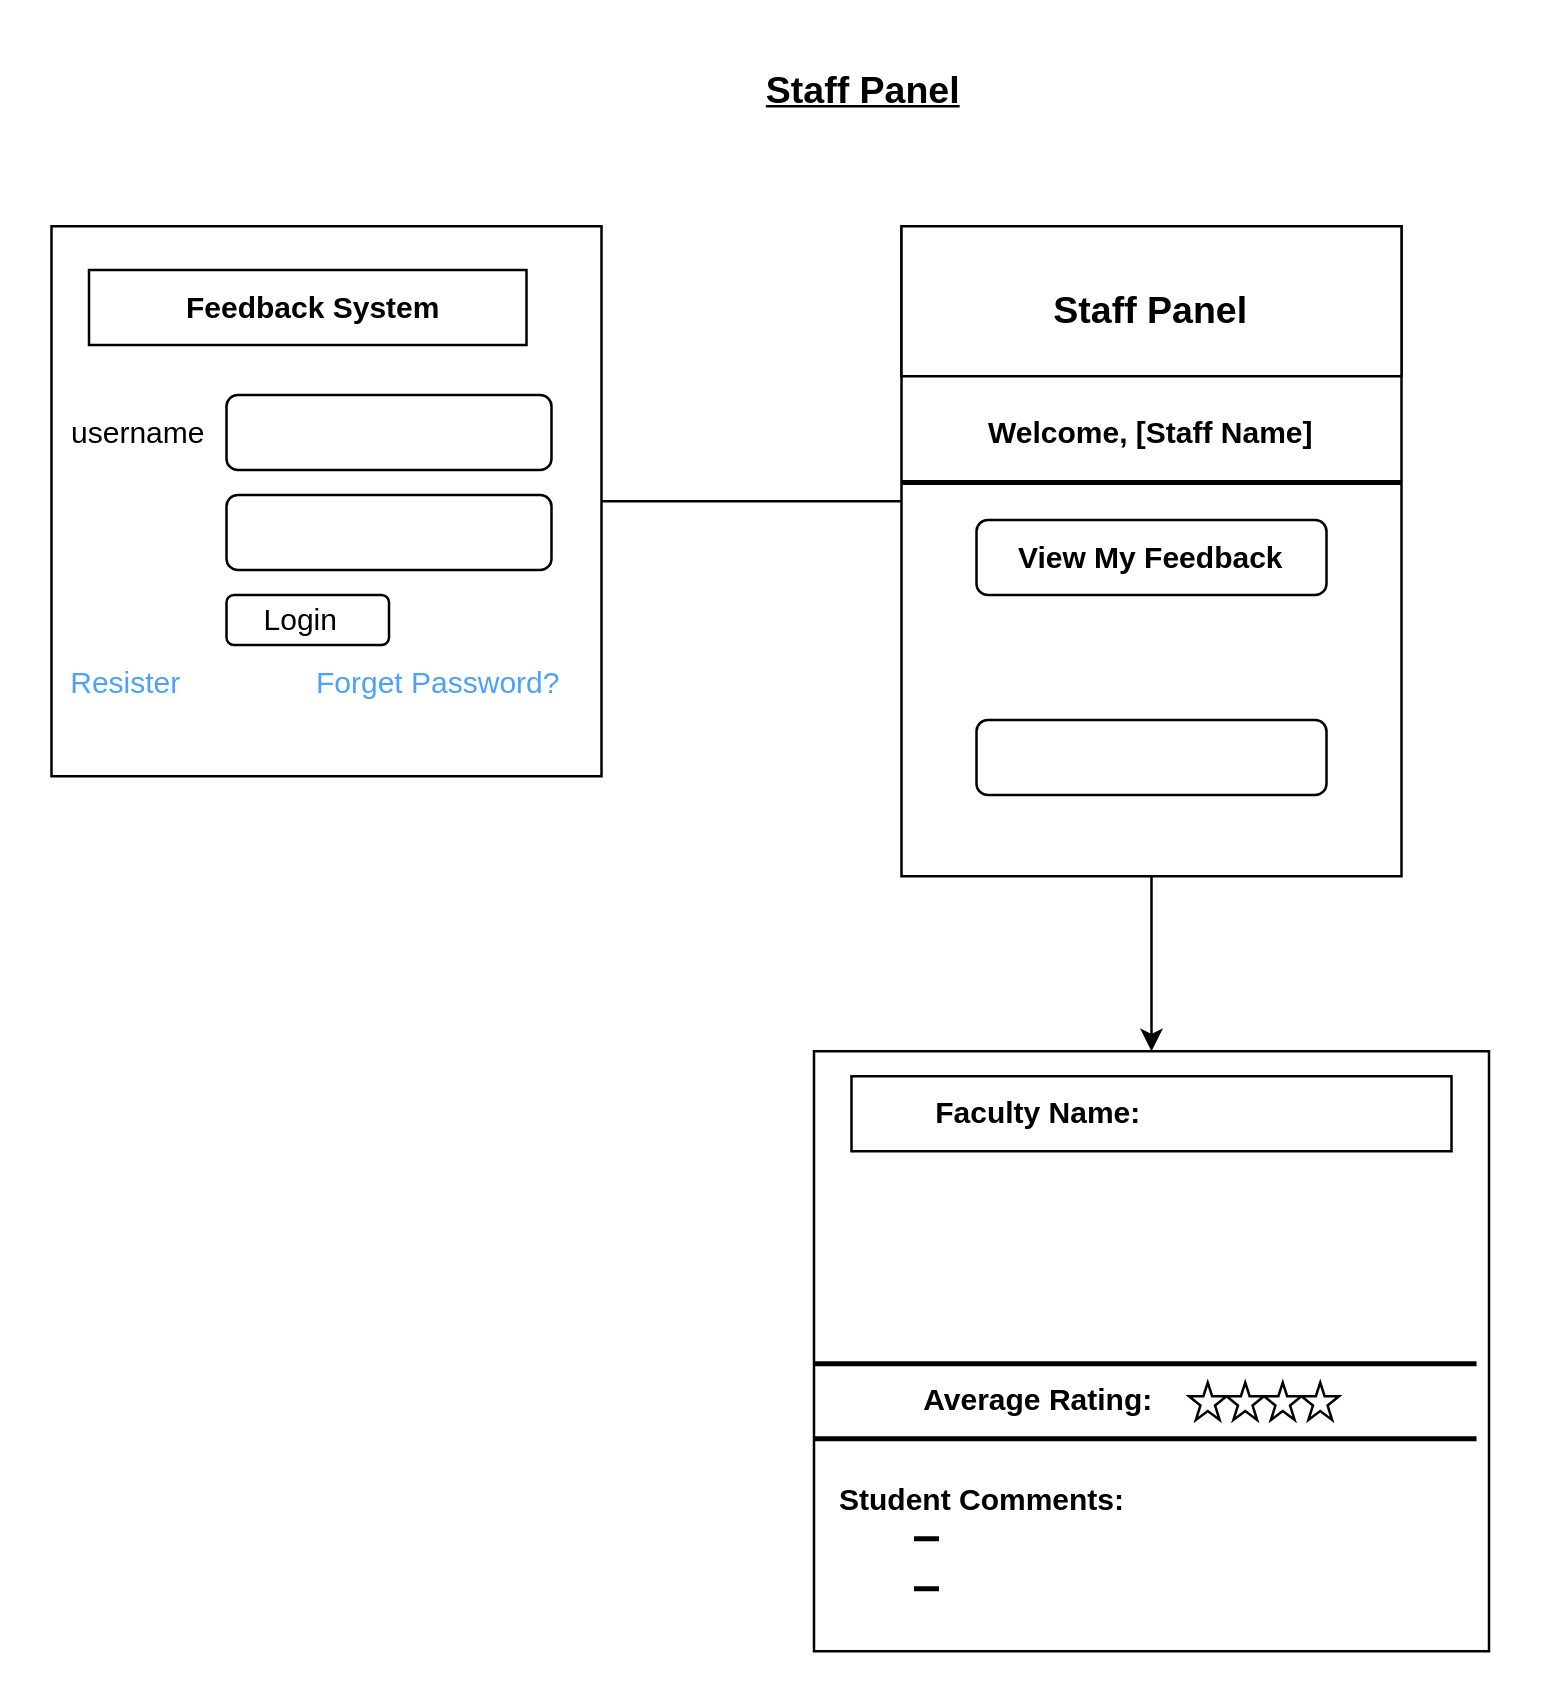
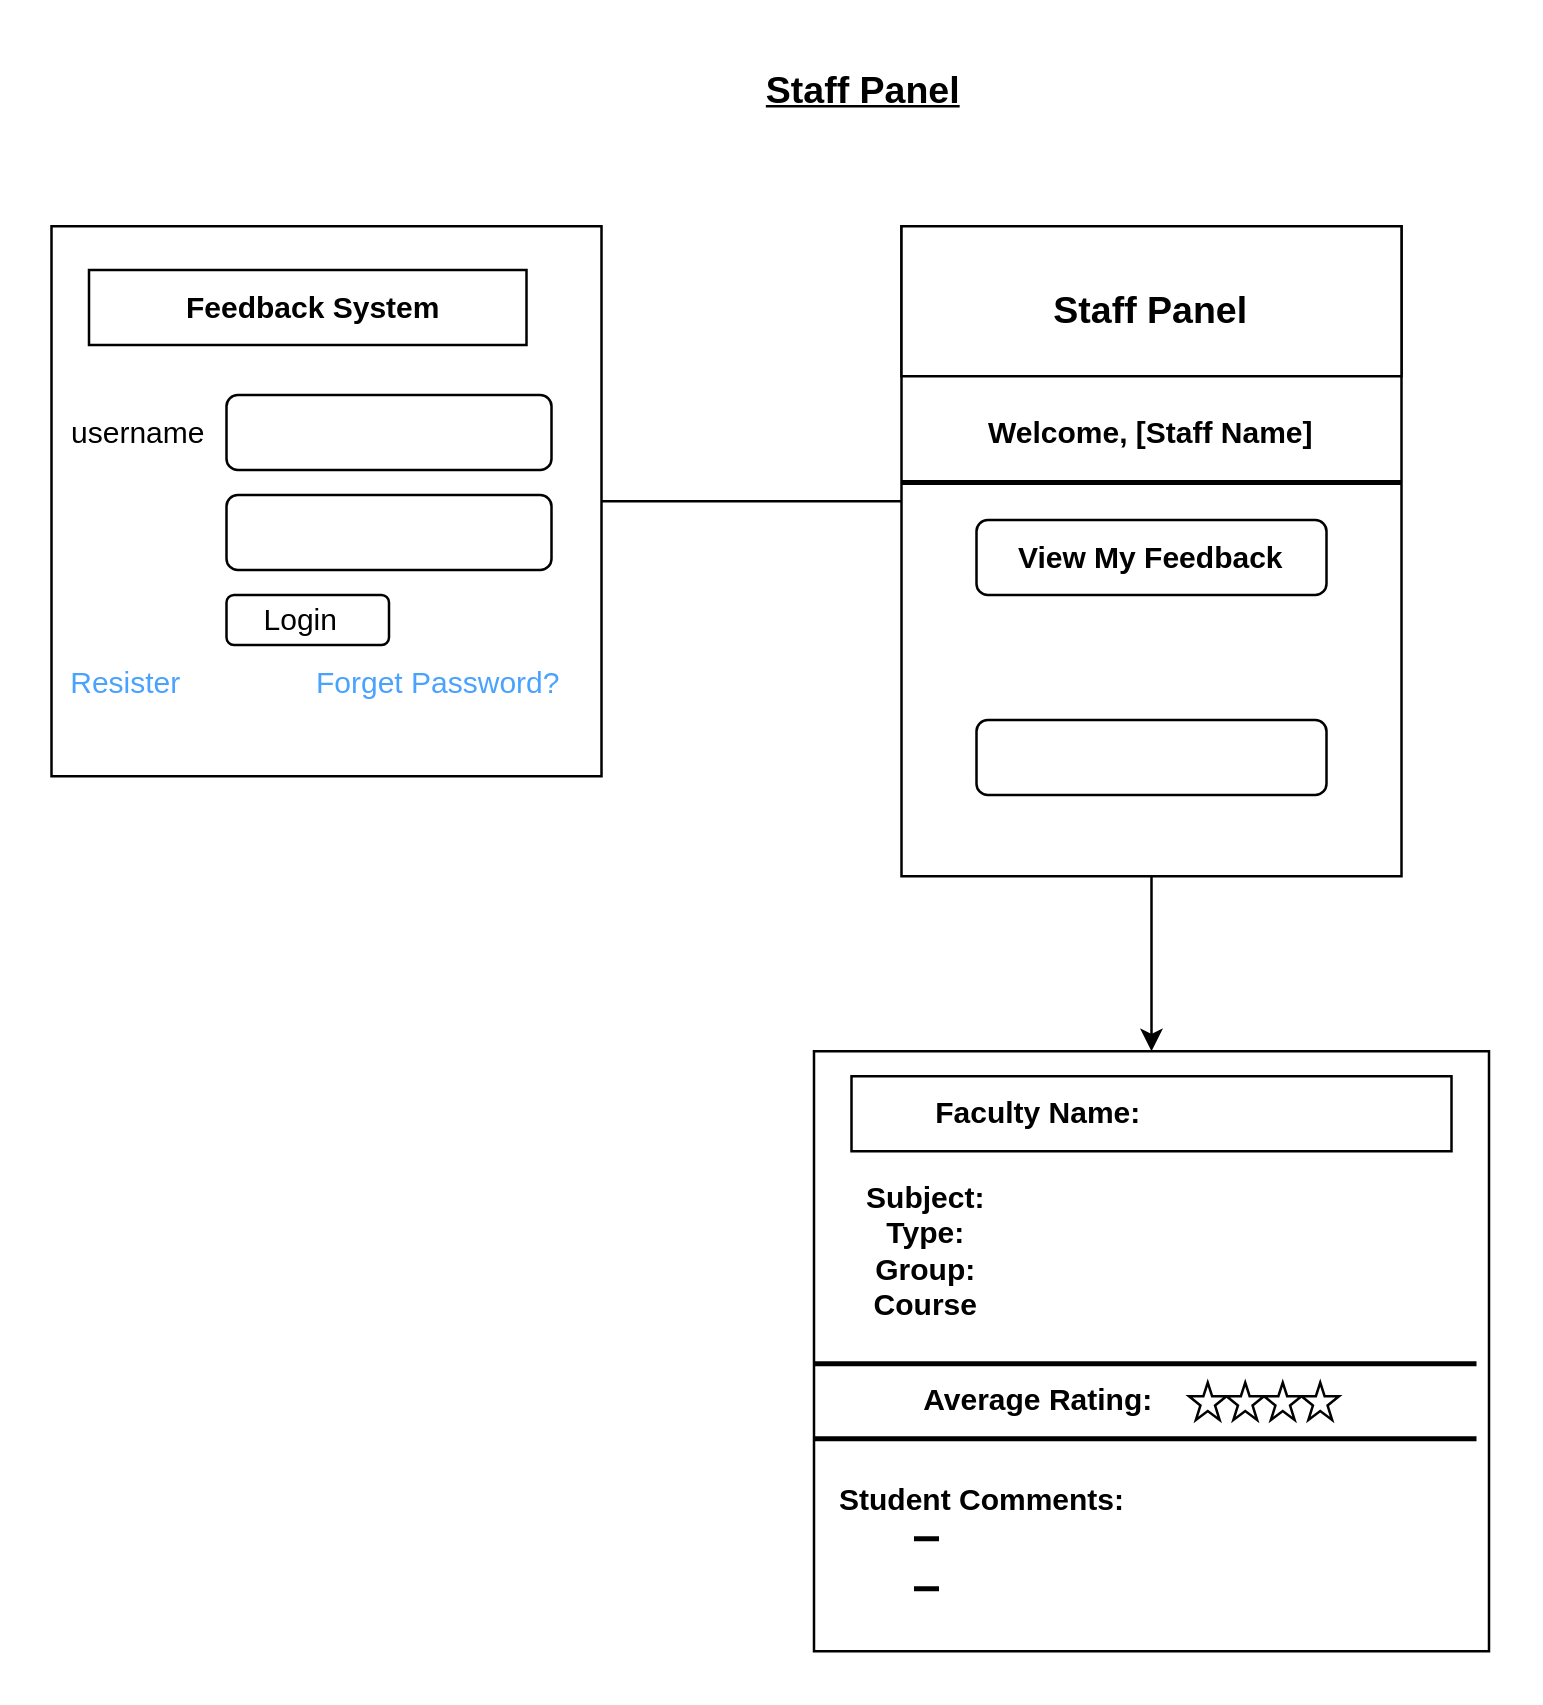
  <mxCell id="0" />
  <mxCell id="1" parent="0" />
  <mxCell id="2" value="Staff Panel" style="text;strokeColor=none;align=center;fillColor=none;html=1;verticalAlign=middle;whiteSpace=wrap;rounded=0;strokeWidth=6;fontSize=15;fontStyle=5" vertex="1" parent="1"><mxGeometry x="300" y="20" width="90" height="30" as="geometry" /></mxCell>
  <mxCell id="3" value="" style="edgeStyle=orthogonalEdgeStyle;rounded=0;orthogonalLoop=1;jettySize=auto;html=1;" edge="1" parent="1" source="4"><mxGeometry relative="1" as="geometry"><mxPoint x="370" y="200" as="targetPoint" /></mxGeometry></mxCell>
  <mxCell id="4" value="" style="whiteSpace=wrap;html=1;aspect=fixed;labelBackgroundColor=none;" vertex="1" parent="1"><mxGeometry x="20" y="90" width="220" height="220" as="geometry" /></mxCell>
  <mxCell id="5" value="username" style="text;strokeColor=none;align=center;fillColor=none;html=1;verticalAlign=middle;whiteSpace=wrap;rounded=0;labelBackgroundColor=none;" vertex="1" parent="1"><mxGeometry x="20" y="157.5" width="70" height="30" as="geometry" /></mxCell>
  <mxCell id="6" value="" style="rounded=1;whiteSpace=wrap;html=1;labelBackgroundColor=none;" vertex="1" parent="1"><mxGeometry x="90" y="157.5" width="130" height="30" as="geometry" /></mxCell>
  <mxCell id="7" value="" style="rounded=1;whiteSpace=wrap;html=1;labelBackgroundColor=none;" vertex="1" parent="1"><mxGeometry x="90" y="197.5" width="130" height="30" as="geometry" /></mxCell>
  <mxCell id="8" value="" style="rounded=1;whiteSpace=wrap;html=1;labelBackgroundColor=none;" vertex="1" parent="1"><mxGeometry x="90" y="237.5" width="65" height="20" as="geometry" /></mxCell>
  <mxCell id="9" value="Login" style="text;strokeColor=none;align=center;fillColor=none;html=1;verticalAlign=middle;whiteSpace=wrap;rounded=0;labelBackgroundColor=none;" vertex="1" parent="1"><mxGeometry x="90" y="232.5" width="60" height="30" as="geometry" /></mxCell>
  <mxCell id="10" value="Resister" style="text;strokeColor=none;align=center;fillColor=none;html=1;verticalAlign=middle;whiteSpace=wrap;rounded=0;labelBackgroundColor=none;fontColor=#4AA2FF;" vertex="1" parent="1"><mxGeometry x="20" y="257.5" width="60" height="30" as="geometry" /></mxCell>
  <mxCell id="11" value="Forget Password?" style="text;strokeColor=none;align=center;fillColor=none;html=1;verticalAlign=middle;whiteSpace=wrap;rounded=0;labelBackgroundColor=none;fontColor=#4AA2FF;" vertex="1" parent="1"><mxGeometry x="110" y="257.5" width="130" height="30" as="geometry" /></mxCell>
  <mxCell id="12" value="" style="rounded=0;whiteSpace=wrap;html=1;" vertex="1" parent="1"><mxGeometry x="35" y="107.5" width="175" height="30" as="geometry" /></mxCell>
  <mxCell id="13" value="Feedback System" style="text;strokeColor=none;align=center;fillColor=none;html=1;verticalAlign=middle;whiteSpace=wrap;rounded=0;fontStyle=1" vertex="1" parent="1"><mxGeometry x="70" y="107.5" width="110" height="30" as="geometry" /></mxCell>
  <mxCell id="14" value="" style="edgeStyle=orthogonalEdgeStyle;rounded=0;orthogonalLoop=1;jettySize=auto;html=1;" edge="1" parent="1" source="15" target="18"><mxGeometry relative="1" as="geometry"><Array as="points"><mxPoint x="460" y="400" /><mxPoint x="460" y="400" /></Array></mxGeometry></mxCell>
  <mxCell id="15" value="" style="rounded=0;whiteSpace=wrap;html=1;" vertex="1" parent="1"><mxGeometry x="360" y="90" width="200" height="260" as="geometry" /></mxCell>
  <mxCell id="16" value="" style="rounded=0;whiteSpace=wrap;html=1;" vertex="1" parent="1"><mxGeometry x="325" y="420" width="270" height="240" as="geometry" /></mxCell>
  <mxCell id="17" value="" style="rounded=0;whiteSpace=wrap;html=1;" vertex="1" parent="1"><mxGeometry x="340" y="430" width="240" height="30" as="geometry" /></mxCell>
  <mxCell id="18" value="Faculty Name:" style="text;strokeColor=none;align=center;fillColor=none;html=1;verticalAlign=middle;whiteSpace=wrap;rounded=0;fontStyle=1" vertex="1" parent="1"><mxGeometry x="350" y="420" width="130" height="50" as="geometry" /></mxCell>
+ <mxCell id="19" value="Subject:&lt;div&gt;Type:&lt;/div&gt;&lt;div&gt;Group:&lt;/div&gt;&lt;div&gt;Course&lt;/div&gt;" style="text;strokeColor=none;align=center;fillColor=none;html=1;verticalAlign=middle;whiteSpace=wrap;rounded=0;fontStyle=1" vertex="1" parent="1"><mxGeometry x="340" y="480" width="60" height="40" as="geometry" /></mxCell>
  <mxCell id="20" value="" style="line;strokeWidth=2;html=1;" vertex="1" parent="1"><mxGeometry x="325" y="540" width="265" height="10" as="geometry" /></mxCell>
  <mxCell id="21" value="Average Rating:" style="text;strokeColor=none;align=center;fillColor=none;html=1;verticalAlign=middle;whiteSpace=wrap;rounded=0;fontStyle=1" vertex="1" parent="1"><mxGeometry x="360" y="540" width="110" height="40" as="geometry" /></mxCell>
  <mxCell id="22" value="" style="line;strokeWidth=2;html=1;" vertex="1" parent="1"><mxGeometry x="325" y="570" width="265" height="10" as="geometry" /></mxCell>
  <mxCell id="23" value="Student Comments:" style="text;strokeColor=none;align=center;fillColor=none;html=1;verticalAlign=middle;whiteSpace=wrap;rounded=0;fontStyle=1" vertex="1" parent="1"><mxGeometry x="325" y="590" width="135" height="20" as="geometry" /></mxCell>
  <mxCell id="24" value="" style="line;strokeWidth=2;html=1;" vertex="1" parent="1"><mxGeometry x="365" y="610" width="10" height="10" as="geometry" /></mxCell>
  <mxCell id="25" value="" style="line;strokeWidth=2;html=1;" vertex="1" parent="1"><mxGeometry x="365" y="630" width="10" height="10" as="geometry" /></mxCell>
  <mxCell id="26" value="" style="rounded=0;whiteSpace=wrap;html=1;" vertex="1" parent="1"><mxGeometry x="360" y="90" width="200" height="60" as="geometry" /></mxCell>
  <mxCell id="27" value="Staff Panel" style="text;strokeColor=none;align=center;fillColor=none;html=1;verticalAlign=middle;whiteSpace=wrap;rounded=0;fontStyle=1;fontSize=15;" vertex="1" parent="1"><mxGeometry x="405" y="117.5" width="110" height="10" as="geometry" /></mxCell>
  <mxCell id="28" value="" style="line;strokeWidth=2;html=1;" vertex="1" parent="1"><mxGeometry x="360" y="187.5" width="200" height="10" as="geometry" /></mxCell>
  <mxCell id="29" value="" style="rounded=1;whiteSpace=wrap;html=1;" vertex="1" parent="1"><mxGeometry x="390" y="207.5" width="140" height="30" as="geometry" /></mxCell>
  <mxCell id="30" value="" style="rounded=1;whiteSpace=wrap;html=1;" vertex="1" parent="1"><mxGeometry x="390" y="287.5" width="140" height="30" as="geometry" /></mxCell>
  <mxCell id="31" value="Welcome, [Staff Name]" style="text;strokeColor=none;align=center;fillColor=none;html=1;verticalAlign=middle;whiteSpace=wrap;rounded=0;fontStyle=1" vertex="1" parent="1"><mxGeometry x="390" y="152.5" width="140" height="40" as="geometry" /></mxCell>
  <mxCell id="32" value="View My Feedback" style="text;strokeColor=none;align=center;fillColor=none;html=1;verticalAlign=middle;whiteSpace=wrap;rounded=0;fontStyle=1" vertex="1" parent="1"><mxGeometry x="405" y="207.5" width="110" height="30" as="geometry" /></mxCell>
  <mxCell id="33" value="" style="verticalLabelPosition=bottom;verticalAlign=top;html=1;shape=mxgraph.basic.star;whiteSpace=wrap;fillColor=default;gradientColor=none;" vertex="1" parent="1"><mxGeometry x="475" y="552.5" width="15" height="15" as="geometry" /></mxCell>
  <mxCell id="34" value="" style="verticalLabelPosition=bottom;verticalAlign=top;html=1;shape=mxgraph.basic.star;whiteSpace=wrap;fillColor=default;gradientColor=none;" vertex="1" parent="1"><mxGeometry x="490" y="552.5" width="15" height="15" as="geometry" /></mxCell>
  <mxCell id="35" value="" style="verticalLabelPosition=bottom;verticalAlign=top;html=1;shape=mxgraph.basic.star;whiteSpace=wrap;fillColor=default;gradientColor=none;" vertex="1" parent="1"><mxGeometry x="505" y="552.5" width="15" height="15" as="geometry" /></mxCell>
  <mxCell id="36" value="" style="verticalLabelPosition=bottom;verticalAlign=top;html=1;shape=mxgraph.basic.star;whiteSpace=wrap;fillColor=default;gradientColor=none;" vertex="1" parent="1"><mxGeometry x="520" y="552.5" width="15" height="15" as="geometry" /></mxCell>
